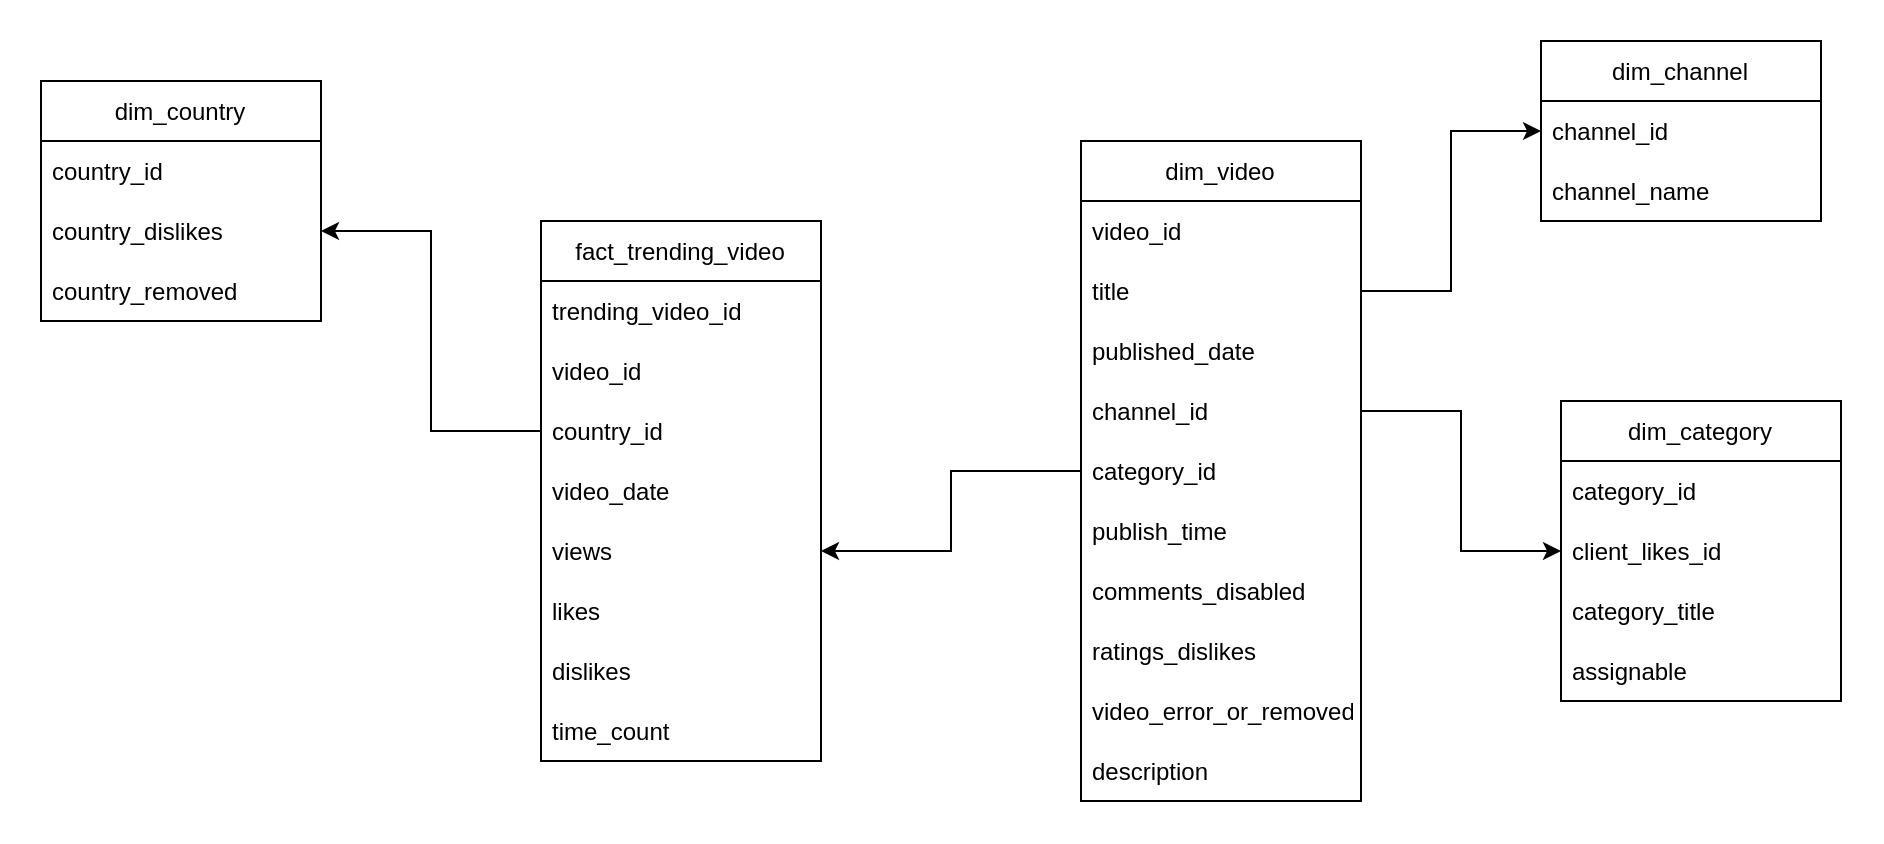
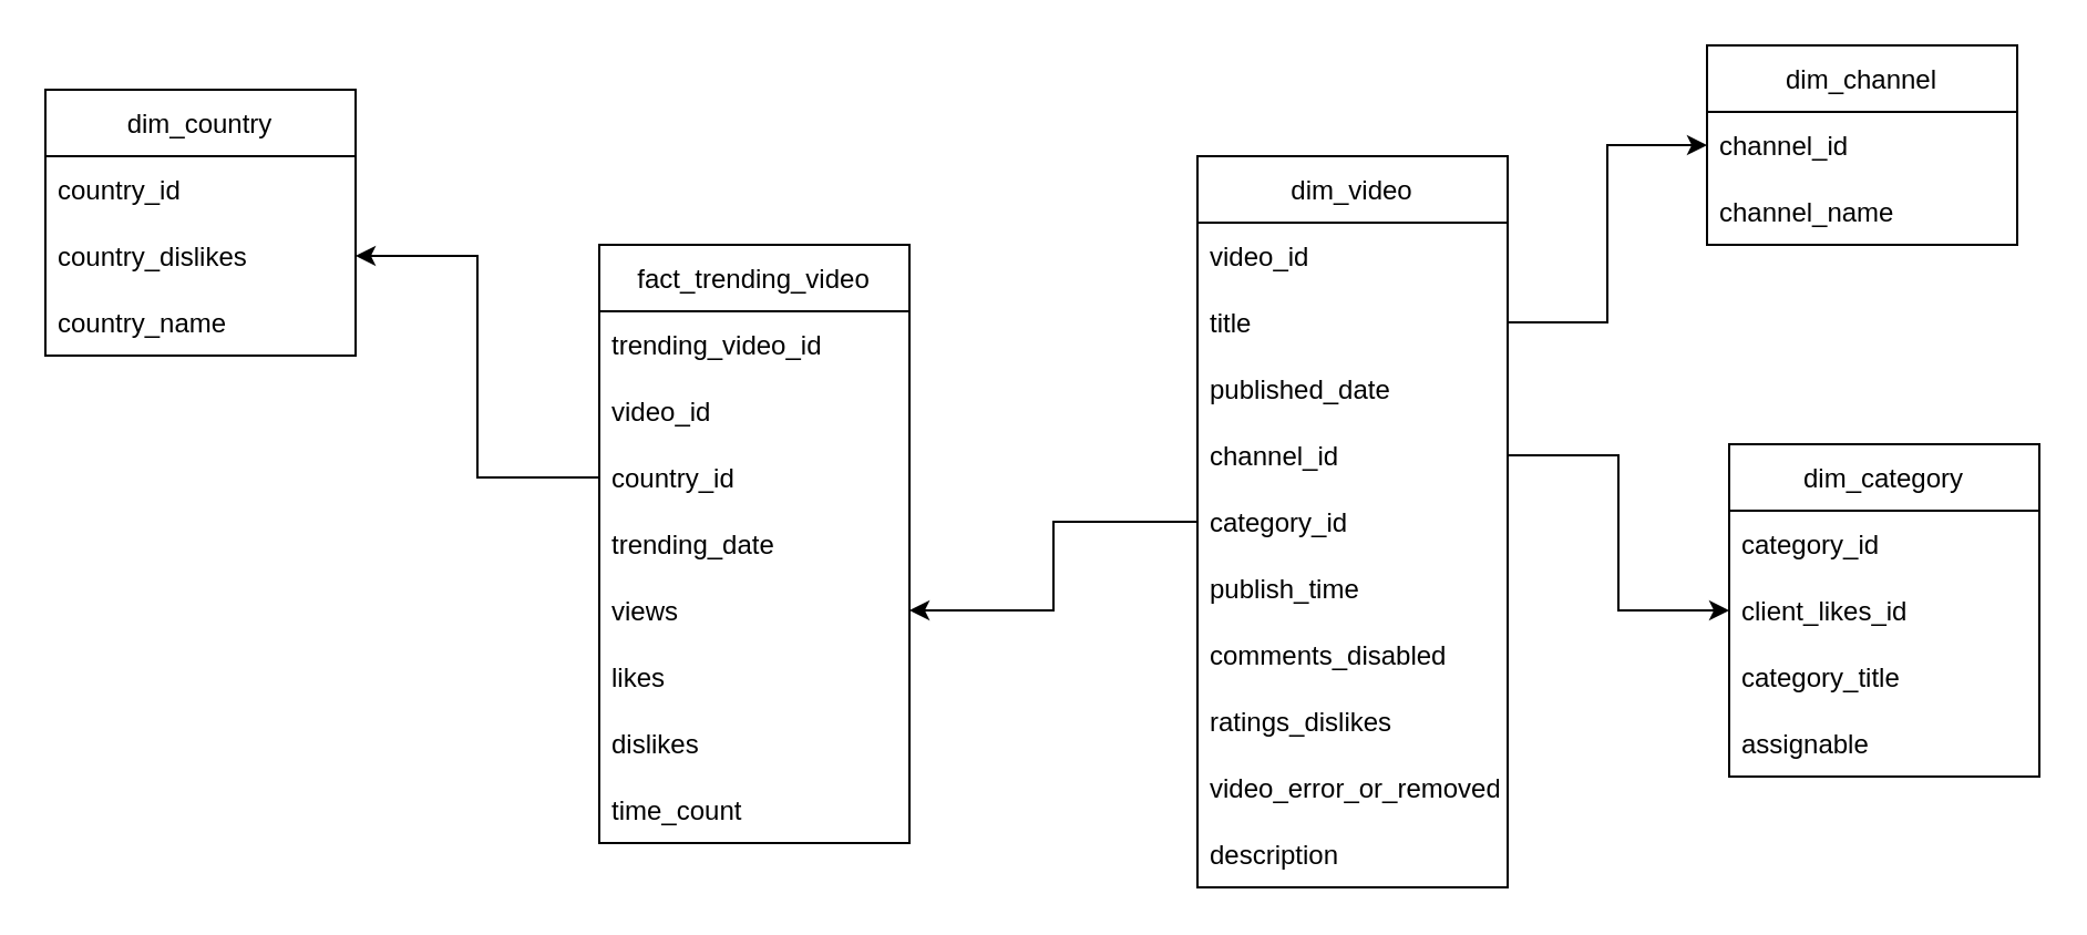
  <mxCell id="0" />
  <mxCell id="1" parent="0" />
  <mxCell id="2" value="dim_category" style="swimlane;fontStyle=0;childLayout=stackLayout;horizontal=1;startSize=30;horizontalStack=0;resizeParent=1;resizeParentMax=0;resizeLast=0;collapsible=1;marginBottom=0;" vertex="1" parent="1"><mxGeometry x="780" y="200" width="140" height="150" as="geometry" /></mxCell>
  <mxCell id="3" value="category_id" style="text;strokeColor=none;fillColor=none;align=left;verticalAlign=middle;spacingLeft=4;spacingRight=4;overflow=hidden;points=[[0,0.5],[1,0.5]];portConstraint=eastwest;rotatable=0;" vertex="1" parent="2"><mxGeometry y="30" width="140" height="30" as="geometry" /></mxCell>
  <mxCell id="4" value="client_likes_id" style="text;strokeColor=none;fillColor=none;align=left;verticalAlign=middle;spacingLeft=4;spacingRight=4;overflow=hidden;points=[[0,0.5],[1,0.5]];portConstraint=eastwest;rotatable=0;" vertex="1" parent="2"><mxGeometry y="60" width="140" height="30" as="geometry" /></mxCell>
  <mxCell id="5" value="category_title" style="text;strokeColor=none;fillColor=none;align=left;verticalAlign=middle;spacingLeft=4;spacingRight=4;overflow=hidden;points=[[0,0.5],[1,0.5]];portConstraint=eastwest;rotatable=0;" vertex="1" parent="2"><mxGeometry y="90" width="140" height="30" as="geometry" /></mxCell>
  <mxCell id="6" value="assignable" style="text;strokeColor=none;fillColor=none;align=left;verticalAlign=middle;spacingLeft=4;spacingRight=4;overflow=hidden;points=[[0,0.5],[1,0.5]];portConstraint=eastwest;rotatable=0;" vertex="1" parent="2"><mxGeometry y="120" width="140" height="30" as="geometry" /></mxCell>
  <mxCell id="7" value="dim_video" style="swimlane;fontStyle=0;childLayout=stackLayout;horizontal=1;startSize=30;horizontalStack=0;resizeParent=1;resizeParentMax=0;resizeLast=0;collapsible=1;marginBottom=0;" vertex="1" parent="1"><mxGeometry x="540" y="70" width="140" height="330" as="geometry" /></mxCell>
  <mxCell id="8" value="video_id" style="text;strokeColor=none;fillColor=none;align=left;verticalAlign=middle;spacingLeft=4;spacingRight=4;overflow=hidden;points=[[0,0.5],[1,0.5]];portConstraint=eastwest;rotatable=0;" vertex="1" parent="7"><mxGeometry y="30" width="140" height="30" as="geometry" /></mxCell>
  <mxCell id="9" value="title" style="text;strokeColor=none;fillColor=none;align=left;verticalAlign=middle;spacingLeft=4;spacingRight=4;overflow=hidden;points=[[0,0.5],[1,0.5]];portConstraint=eastwest;rotatable=0;" vertex="1" parent="7"><mxGeometry y="60" width="140" height="30" as="geometry" /></mxCell>
  <mxCell id="10" value="published_date" style="text;strokeColor=none;fillColor=none;align=left;verticalAlign=middle;spacingLeft=4;spacingRight=4;overflow=hidden;points=[[0,0.5],[1,0.5]];portConstraint=eastwest;rotatable=0;" vertex="1" parent="7"><mxGeometry y="90" width="140" height="30" as="geometry" /></mxCell>
  <mxCell id="11" value="channel_id" style="text;strokeColor=none;fillColor=none;align=left;verticalAlign=middle;spacingLeft=4;spacingRight=4;overflow=hidden;points=[[0,0.5],[1,0.5]];portConstraint=eastwest;rotatable=0;" vertex="1" parent="7"><mxGeometry y="120" width="140" height="30" as="geometry" /></mxCell>
  <mxCell id="12" value="category_id" style="text;strokeColor=none;fillColor=none;align=left;verticalAlign=middle;spacingLeft=4;spacingRight=4;overflow=hidden;points=[[0,0.5],[1,0.5]];portConstraint=eastwest;rotatable=0;" vertex="1" parent="7"><mxGeometry y="150" width="140" height="30" as="geometry" /></mxCell>
  <mxCell id="13" value="publish_time" style="text;strokeColor=none;fillColor=none;align=left;verticalAlign=middle;spacingLeft=4;spacingRight=4;overflow=hidden;points=[[0,0.5],[1,0.5]];portConstraint=eastwest;rotatable=0;" vertex="1" parent="7"><mxGeometry y="180" width="140" height="30" as="geometry" /></mxCell>
  <mxCell id="14" value="comments_disabled" style="text;strokeColor=none;fillColor=none;align=left;verticalAlign=middle;spacingLeft=4;spacingRight=4;overflow=hidden;points=[[0,0.5],[1,0.5]];portConstraint=eastwest;rotatable=0;" vertex="1" parent="7"><mxGeometry y="210" width="140" height="30" as="geometry" /></mxCell>
  <mxCell id="15" value="ratings_dislikes" style="text;strokeColor=none;fillColor=none;align=left;verticalAlign=middle;spacingLeft=4;spacingRight=4;overflow=hidden;points=[[0,0.5],[1,0.5]];portConstraint=eastwest;rotatable=0;" vertex="1" parent="7"><mxGeometry y="240" width="140" height="30" as="geometry" /></mxCell>
  <mxCell id="16" value="video_error_or_removed" style="text;strokeColor=none;fillColor=none;align=left;verticalAlign=middle;spacingLeft=4;spacingRight=4;overflow=hidden;points=[[0,0.5],[1,0.5]];portConstraint=eastwest;rotatable=0;" vertex="1" parent="7"><mxGeometry y="270" width="140" height="30" as="geometry" /></mxCell>
  <mxCell id="17" value="description" style="text;strokeColor=none;fillColor=none;align=left;verticalAlign=middle;spacingLeft=4;spacingRight=4;overflow=hidden;points=[[0,0.5],[1,0.5]];portConstraint=eastwest;rotatable=0;" vertex="1" parent="7"><mxGeometry y="300" width="140" height="30" as="geometry" /></mxCell>
  <mxCell id="18" value="dim_channel" style="swimlane;fontStyle=0;childLayout=stackLayout;horizontal=1;startSize=30;horizontalStack=0;resizeParent=1;resizeParentMax=0;resizeLast=0;collapsible=1;marginBottom=0;" vertex="1" parent="1"><mxGeometry x="770" y="20" width="140" height="90" as="geometry" /></mxCell>
  <mxCell id="19" value="channel_id" style="text;strokeColor=none;fillColor=none;align=left;verticalAlign=middle;spacingLeft=4;spacingRight=4;overflow=hidden;points=[[0,0.5],[1,0.5]];portConstraint=eastwest;rotatable=0;" vertex="1" parent="18"><mxGeometry y="30" width="140" height="30" as="geometry" /></mxCell>
  <mxCell id="20" value="channel_name" style="text;strokeColor=none;fillColor=none;align=left;verticalAlign=middle;spacingLeft=4;spacingRight=4;overflow=hidden;points=[[0,0.5],[1,0.5]];portConstraint=eastwest;rotatable=0;" vertex="1" parent="18"><mxGeometry y="60" width="140" height="30" as="geometry" /></mxCell>
  <mxCell id="21" value="fact_trending_video" style="swimlane;fontStyle=0;childLayout=stackLayout;horizontal=1;startSize=30;horizontalStack=0;resizeParent=1;resizeParentMax=0;resizeLast=0;collapsible=1;marginBottom=0;" vertex="1" parent="1"><mxGeometry x="270" y="110" width="140" height="270" as="geometry" /></mxCell>
  <mxCell id="22" value="trending_video_id" style="text;strokeColor=none;fillColor=none;align=left;verticalAlign=middle;spacingLeft=4;spacingRight=4;overflow=hidden;points=[[0,0.5],[1,0.5]];portConstraint=eastwest;rotatable=0;" vertex="1" parent="21"><mxGeometry y="30" width="140" height="30" as="geometry" /></mxCell>
  <mxCell id="23" value="video_id" style="text;strokeColor=none;fillColor=none;align=left;verticalAlign=middle;spacingLeft=4;spacingRight=4;overflow=hidden;points=[[0,0.5],[1,0.5]];portConstraint=eastwest;rotatable=0;" vertex="1" parent="21"><mxGeometry y="60" width="140" height="30" as="geometry" /></mxCell>
  <mxCell id="24" value="country_id" style="text;strokeColor=none;fillColor=none;align=left;verticalAlign=middle;spacingLeft=4;spacingRight=4;overflow=hidden;points=[[0,0.5],[1,0.5]];portConstraint=eastwest;rotatable=0;" vertex="1" parent="21"><mxGeometry y="90" width="140" height="30" as="geometry" /></mxCell>
- <mxCell id="25" value="video_date" style="text;strokeColor=none;fillColor=none;align=left;verticalAlign=middle;spacingLeft=4;spacingRight=4;overflow=hidden;points=[[0,0.5],[1,0.5]];portConstraint=eastwest;rotatable=0;" vertex="1" parent="21"><mxGeometry y="120" width="140" height="30" as="geometry" /></mxCell>
+ <mxCell id="25" value="trending_date" style="text;strokeColor=none;fillColor=none;align=left;verticalAlign=middle;spacingLeft=4;spacingRight=4;overflow=hidden;points=[[0,0.5],[1,0.5]];portConstraint=eastwest;rotatable=0;" vertex="1" parent="21"><mxGeometry y="120" width="140" height="30" as="geometry" /></mxCell>
  <mxCell id="26" value="views" style="text;strokeColor=none;fillColor=none;align=left;verticalAlign=middle;spacingLeft=4;spacingRight=4;overflow=hidden;points=[[0,0.5],[1,0.5]];portConstraint=eastwest;rotatable=0;" vertex="1" parent="21"><mxGeometry y="150" width="140" height="30" as="geometry" /></mxCell>
  <mxCell id="27" value="likes" style="text;strokeColor=none;fillColor=none;align=left;verticalAlign=middle;spacingLeft=4;spacingRight=4;overflow=hidden;points=[[0,0.5],[1,0.5]];portConstraint=eastwest;rotatable=0;" vertex="1" parent="21"><mxGeometry y="180" width="140" height="30" as="geometry" /></mxCell>
  <mxCell id="28" value="dislikes" style="text;strokeColor=none;fillColor=none;align=left;verticalAlign=middle;spacingLeft=4;spacingRight=4;overflow=hidden;points=[[0,0.5],[1,0.5]];portConstraint=eastwest;rotatable=0;" vertex="1" parent="21"><mxGeometry y="210" width="140" height="30" as="geometry" /></mxCell>
  <mxCell id="29" value="time_count" style="text;strokeColor=none;fillColor=none;align=left;verticalAlign=middle;spacingLeft=4;spacingRight=4;overflow=hidden;points=[[0,0.5],[1,0.5]];portConstraint=eastwest;rotatable=0;" vertex="1" parent="21"><mxGeometry y="240" width="140" height="30" as="geometry" /></mxCell>
  <mxCell id="30" value="dim_country" style="swimlane;fontStyle=0;childLayout=stackLayout;horizontal=1;startSize=30;horizontalStack=0;resizeParent=1;resizeParentMax=0;resizeLast=0;collapsible=1;marginBottom=0;" vertex="1" parent="1"><mxGeometry x="20" y="40" width="140" height="120" as="geometry" /></mxCell>
  <mxCell id="31" value="country_id" style="text;strokeColor=none;fillColor=none;align=left;verticalAlign=middle;spacingLeft=4;spacingRight=4;overflow=hidden;points=[[0,0.5],[1,0.5]];portConstraint=eastwest;rotatable=0;" vertex="1" parent="30"><mxGeometry y="30" width="140" height="30" as="geometry" /></mxCell>
  <mxCell id="32" value="country_dislikes" style="text;strokeColor=none;fillColor=none;align=left;verticalAlign=middle;spacingLeft=4;spacingRight=4;overflow=hidden;points=[[0,0.5],[1,0.5]];portConstraint=eastwest;rotatable=0;" vertex="1" parent="30"><mxGeometry y="60" width="140" height="30" as="geometry" /></mxCell>
- <mxCell id="33" value="country_removed" style="text;strokeColor=none;fillColor=none;align=left;verticalAlign=middle;spacingLeft=4;spacingRight=4;overflow=hidden;points=[[0,0.5],[1,0.5]];portConstraint=eastwest;rotatable=0;" vertex="1" parent="30"><mxGeometry y="90" width="140" height="30" as="geometry" /></mxCell>
+ <mxCell id="33" value="country_name" style="text;strokeColor=none;fillColor=none;align=left;verticalAlign=middle;spacingLeft=4;spacingRight=4;overflow=hidden;points=[[0,0.5],[1,0.5]];portConstraint=eastwest;rotatable=0;" vertex="1" parent="30"><mxGeometry y="90" width="140" height="30" as="geometry" /></mxCell>
  <mxCell id="34" style="edgeStyle=orthogonalEdgeStyle;rounded=0;orthogonalLoop=1;jettySize=auto;html=1;" edge="1" parent="1" source="9" target="19"><mxGeometry relative="1" as="geometry" /></mxCell>
  <mxCell id="35" style="edgeStyle=orthogonalEdgeStyle;rounded=0;orthogonalLoop=1;jettySize=auto;html=1;entryX=0;entryY=0.5;entryDx=0;entryDy=0;" edge="1" parent="1" source="11" target="4"><mxGeometry relative="1" as="geometry" /></mxCell>
  <mxCell id="36" style="edgeStyle=orthogonalEdgeStyle;rounded=0;orthogonalLoop=1;jettySize=auto;html=1;entryX=1;entryY=0.5;entryDx=0;entryDy=0;" edge="1" parent="1" source="24" target="32"><mxGeometry relative="1" as="geometry" /></mxCell>
  <mxCell id="37" style="edgeStyle=orthogonalEdgeStyle;rounded=0;orthogonalLoop=1;jettySize=auto;html=1;entryX=1;entryY=0.5;entryDx=0;entryDy=0;" edge="1" parent="1" source="12" target="26"><mxGeometry relative="1" as="geometry" /></mxCell>
